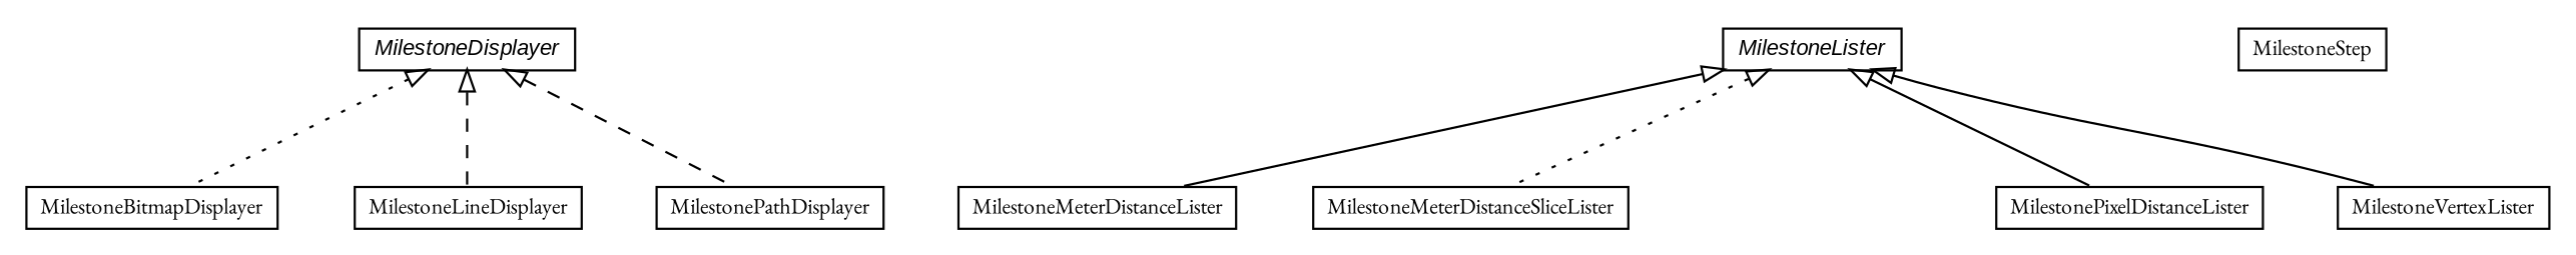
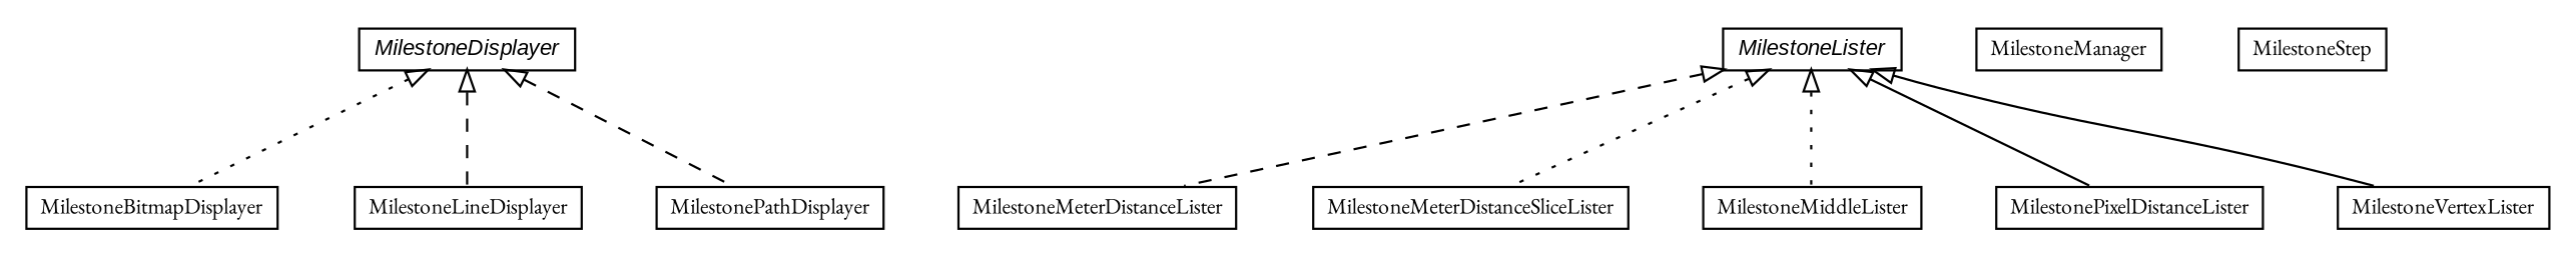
  digraph {
    fontname="EB Garamond"
    nodesep=0.25
    ranksep=0.5
    node [fontcolor=black fontname="EB Garamond" fontsize=10.0 shape=plaintext]
    edge [arrowtail=empty dir=back fontname="EB Garamond" fontsize=10 headport=p labelfontname=arial labelfontsize=10 style=dotted tailport=p]
    n1 [label=<<table title="org.osmdroid.views.overlay.milestones.MilestoneBitmapDisplayer" border="0" cellborder="1" cellspacing="0" cellpadding="2" port="p" href="./MilestoneBitmapDisplayer.html"> 		<tr><td><table border="0" cellspacing="0" cellpadding="1"> <tr><td align="center" balign="center"> MilestoneBitmapDisplayer </td></tr> 		</table></td></tr> 		</table>>]
    n2 [label=<<table title="org.osmdroid.views.overlay.milestones.MilestoneDisplayer" border="0" cellborder="1" cellspacing="0" cellpadding="2" port="p" href="./MilestoneDisplayer.html"> 		<tr><td><table border="0" cellspacing="0" cellpadding="1"> <tr><td align="center" balign="center"><font face="arial italic"> MilestoneDisplayer </font></td></tr> 		</table></td></tr> 		</table>>]
    n3 [label=<<table title="org.osmdroid.views.overlay.milestones.MilestoneLineDisplayer" border="0" cellborder="1" cellspacing="0" cellpadding="2" port="p" href="./MilestoneLineDisplayer.html"> 		<tr><td><table border="0" cellspacing="0" cellpadding="1"> <tr><td align="center" balign="center"> MilestoneLineDisplayer </td></tr> 		</table></td></tr> 		</table>>]
    n4 [label=<<table title="org.osmdroid.views.overlay.milestones.MilestonePathDisplayer" border="0" cellborder="1" cellspacing="0" cellpadding="2" port="p" href="./MilestonePathDisplayer.html"> 		<tr><td><table border="0" cellspacing="0" cellpadding="1"> <tr><td align="center" balign="center"> MilestonePathDisplayer </td></tr> 		</table></td></tr> 		</table>>]
    n5 [label=<<table title="org.osmdroid.views.overlay.milestones.MilestoneLister" border="0" cellborder="1" cellspacing="0" cellpadding="2" port="p" href="./MilestoneLister.html"> 		<tr><td><table border="0" cellspacing="0" cellpadding="1"> <tr><td align="center" balign="center"><font face="arial italic"> MilestoneLister </font></td></tr> 		</table></td></tr> 		</table>>]
    n6 [label=<<table title="org.osmdroid.views.overlay.milestones.MilestoneMeterDistanceLister" border="0" cellborder="1" cellspacing="0" cellpadding="2" port="p" href="./MilestoneMeterDistanceLister.html"> 		<tr><td><table border="0" cellspacing="0" cellpadding="1"> <tr><td align="center" balign="center"> MilestoneMeterDistanceLister </td></tr> 		</table></td></tr> 		</table>>]
    n7 [label=<<table title="org.osmdroid.views.overlay.milestones.MilestoneMeterDistanceSliceLister" border="0" cellborder="1" cellspacing="0" cellpadding="2" port="p" href="./MilestoneMeterDistanceSliceLister.html"> 		<tr><td><table border="0" cellspacing="0" cellpadding="1"> <tr><td align="center" balign="center"> MilestoneMeterDistanceSliceLister </td></tr> 		</table></td></tr> 		</table>>]
+   n8 [label=<<table title="org.osmdroid.views.overlay.milestones.MilestoneMiddleLister" border="0" cellborder="1" cellspacing="0" cellpadding="2" port="p" href="./MilestoneMiddleLister.html"> 		<tr><td><table border="0" cellspacing="0" cellpadding="1"> <tr><td align="center" balign="center"> MilestoneMiddleLister </td></tr> 		</table></td></tr> 		</table>>]
    n9 [label=<<table title="org.osmdroid.views.overlay.milestones.MilestonePixelDistanceLister" border="0" cellborder="1" cellspacing="0" cellpadding="2" port="p" href="./MilestonePixelDistanceLister.html"> 		<tr><td><table border="0" cellspacing="0" cellpadding="1"> <tr><td align="center" balign="center"> MilestonePixelDistanceLister </td></tr> 		</table></td></tr> 		</table>>]
    n10 [label=<<table title="org.osmdroid.views.overlay.milestones.MilestoneVertexLister" border="0" cellborder="1" cellspacing="0" cellpadding="2" port="p" href="./MilestoneVertexLister.html"> 		<tr><td><table border="0" cellspacing="0" cellpadding="1"> <tr><td align="center" balign="center"> MilestoneVertexLister </td></tr> 		</table></td></tr> 		</table>>]
+   n11 [label=<<table title="org.osmdroid.views.overlay.milestones.MilestoneManager" border="0" cellborder="1" cellspacing="0" cellpadding="2" port="p" href="./MilestoneManager.html"> 		<tr><td><table border="0" cellspacing="0" cellpadding="1"> <tr><td align="center" balign="center"> MilestoneManager </td></tr> 		</table></td></tr> 		</table>>]
    n12 [label=<<table title="org.osmdroid.views.overlay.milestones.MilestoneStep" border="0" cellborder="1" cellspacing="0" cellpadding="2" port="p" href="./MilestoneStep.html"> 		<tr><td><table border="0" cellspacing="0" cellpadding="1"> <tr><td align="center" balign="center"> MilestoneStep </td></tr> 		</table></td></tr> 		</table>>]
    n2 -> n1
    n2 -> n3 [style=dashed]
    n2 -> n4 [style=dashed]
-   n5 -> n6 [style=solid]
+   n5 -> n6 [style=dashed]
    n5 -> n7
+   n5 -> n8
    n5 -> n9 [style=solid]
    n5 -> n10 [style=solid]
  }
